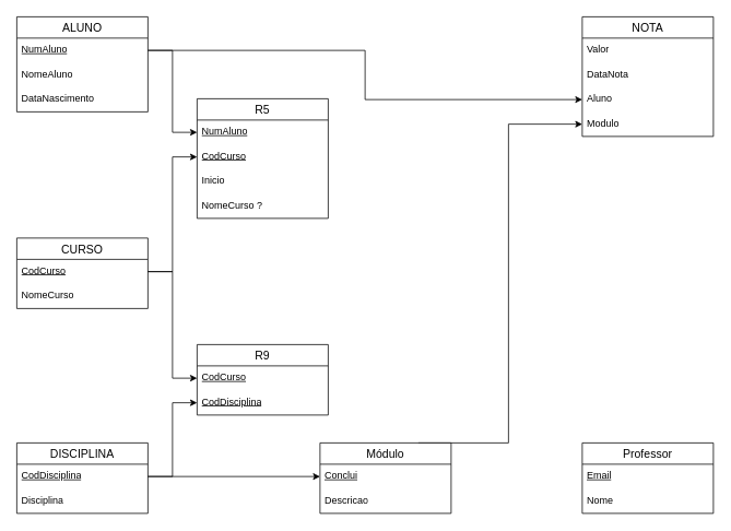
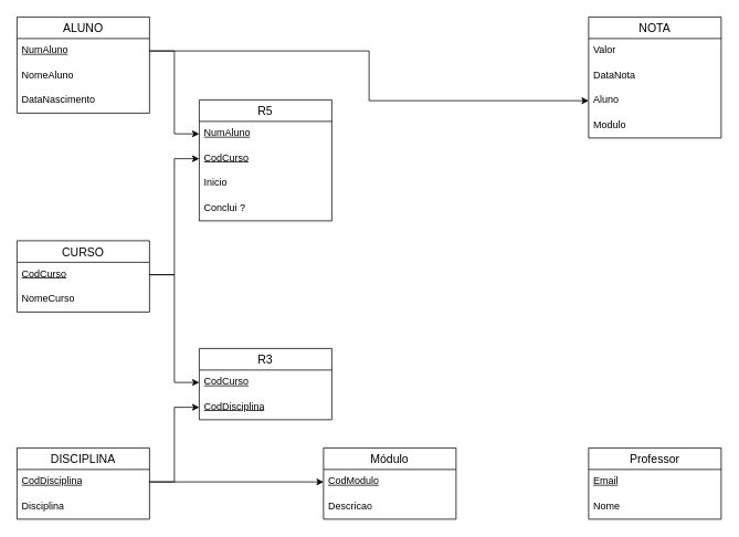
  <mxCell id="0" />
  <mxCell id="1" parent="0" />
  <mxCell id="2" value="ALUNO" style="swimlane;fontStyle=0;childLayout=stackLayout;horizontal=1;startSize=26;horizontalStack=0;resizeParent=1;resizeParentMax=0;resizeLast=0;collapsible=1;marginBottom=0;align=center;fontSize=14;" parent="1" vertex="1"><mxGeometry x="20" y="20" width="160" height="116" as="geometry" /></mxCell>
  <mxCell id="3" value="NumAluno" style="text;strokeColor=none;fillColor=none;spacingLeft=4;spacingRight=4;overflow=hidden;rotatable=0;points=[[0,0.5],[1,0.5]];portConstraint=eastwest;fontSize=12;whiteSpace=wrap;html=1;fontStyle=4" parent="2" vertex="1"><mxGeometry y="26" width="160" height="30" as="geometry" /></mxCell>
  <mxCell id="4" value="NomeAluno" style="text;strokeColor=none;fillColor=none;spacingLeft=4;spacingRight=4;overflow=hidden;rotatable=0;points=[[0,0.5],[1,0.5]];portConstraint=eastwest;fontSize=12;whiteSpace=wrap;html=1;" parent="2" vertex="1"><mxGeometry y="56" width="160" height="30" as="geometry" /></mxCell>
  <mxCell id="5" value="DataNascimento" style="text;strokeColor=none;fillColor=none;spacingLeft=4;spacingRight=4;overflow=hidden;rotatable=0;points=[[0,0.5],[1,0.5]];portConstraint=eastwest;fontSize=12;whiteSpace=wrap;html=1;" parent="2" vertex="1"><mxGeometry y="86" width="160" height="30" as="geometry" /></mxCell>
  <mxCell id="6" value="NOTA" style="swimlane;fontStyle=0;childLayout=stackLayout;horizontal=1;startSize=26;horizontalStack=0;resizeParent=1;resizeParentMax=0;resizeLast=0;collapsible=1;marginBottom=0;align=center;fontSize=14;" parent="1" vertex="1"><mxGeometry x="710" y="20" width="160" height="146" as="geometry" /></mxCell>
  <mxCell id="7" value="Valor" style="text;strokeColor=none;fillColor=none;spacingLeft=4;spacingRight=4;overflow=hidden;rotatable=0;points=[[0,0.5],[1,0.5]];portConstraint=eastwest;fontSize=12;whiteSpace=wrap;html=1;" parent="6" vertex="1"><mxGeometry y="26" width="160" height="30" as="geometry" /></mxCell>
  <mxCell id="8" value="DataNota" style="text;strokeColor=none;fillColor=none;spacingLeft=4;spacingRight=4;overflow=hidden;rotatable=0;points=[[0,0.5],[1,0.5]];portConstraint=eastwest;fontSize=12;whiteSpace=wrap;html=1;" parent="6" vertex="1"><mxGeometry y="56" width="160" height="30" as="geometry" /></mxCell>
  <mxCell id="9" value="Aluno" style="text;strokeColor=none;fillColor=none;spacingLeft=4;spacingRight=4;overflow=hidden;rotatable=0;points=[[0,0.5],[1,0.5]];portConstraint=eastwest;fontSize=12;whiteSpace=wrap;html=1;" vertex="1" parent="6"><mxGeometry y="86" width="160" height="30" as="geometry" /></mxCell>
  <mxCell id="10" value="Modulo" style="text;strokeColor=none;fillColor=none;spacingLeft=4;spacingRight=4;overflow=hidden;rotatable=0;points=[[0,0.5],[1,0.5]];portConstraint=eastwest;fontSize=12;whiteSpace=wrap;html=1;" vertex="1" parent="6"><mxGeometry y="116" width="160" height="30" as="geometry" /></mxCell>
- <mxCell id="11" style="edgeStyle=orthogonalEdgeStyle;rounded=0;orthogonalLoop=1;jettySize=auto;html=1;exitX=0.75;exitY=0;exitDx=0;exitDy=0;entryX=0;entryY=0.5;entryDx=0;entryDy=0;" edge="1" parent="1" source="12" target="10"><mxGeometry relative="1" as="geometry"><Array as="points"><mxPoint x="620" y="540" /><mxPoint x="620" y="151" /></Array></mxGeometry></mxCell>
  <mxCell id="12" value="Módulo" style="swimlane;fontStyle=0;childLayout=stackLayout;horizontal=1;startSize=26;horizontalStack=0;resizeParent=1;resizeParentMax=0;resizeLast=0;collapsible=1;marginBottom=0;align=center;fontSize=14;" parent="1" vertex="1"><mxGeometry x="390" y="540" width="160" height="86" as="geometry" /></mxCell>
- <mxCell id="13" value="Conclui" style="text;strokeColor=none;fillColor=none;spacingLeft=4;spacingRight=4;overflow=hidden;rotatable=0;points=[[0,0.5],[1,0.5]];portConstraint=eastwest;fontSize=12;whiteSpace=wrap;html=1;fontStyle=4" parent="12" vertex="1"><mxGeometry y="26" width="160" height="30" as="geometry" /></mxCell>
+ <mxCell id="13" value="CodModulo" style="text;strokeColor=none;fillColor=none;spacingLeft=4;spacingRight=4;overflow=hidden;rotatable=0;points=[[0,0.5],[1,0.5]];portConstraint=eastwest;fontSize=12;whiteSpace=wrap;html=1;fontStyle=4" parent="12" vertex="1"><mxGeometry y="26" width="160" height="30" as="geometry" /></mxCell>
  <mxCell id="14" value="Descricao" style="text;strokeColor=none;fillColor=none;spacingLeft=4;spacingRight=4;overflow=hidden;rotatable=0;points=[[0,0.5],[1,0.5]];portConstraint=eastwest;fontSize=12;whiteSpace=wrap;html=1;" parent="12" vertex="1"><mxGeometry y="56" width="160" height="30" as="geometry" /></mxCell>
  <mxCell id="15" value="Professor" style="swimlane;fontStyle=0;childLayout=stackLayout;horizontal=1;startSize=26;horizontalStack=0;resizeParent=1;resizeParentMax=0;resizeLast=0;collapsible=1;marginBottom=0;align=center;fontSize=14;" parent="1" vertex="1"><mxGeometry x="710" y="540" width="160" height="86" as="geometry" /></mxCell>
  <mxCell id="16" value="Email" style="text;strokeColor=none;fillColor=none;spacingLeft=4;spacingRight=4;overflow=hidden;rotatable=0;points=[[0,0.5],[1,0.5]];portConstraint=eastwest;fontSize=12;whiteSpace=wrap;html=1;fontStyle=4" parent="15" vertex="1"><mxGeometry y="26" width="160" height="30" as="geometry" /></mxCell>
  <mxCell id="17" value="Nome" style="text;strokeColor=none;fillColor=none;spacingLeft=4;spacingRight=4;overflow=hidden;rotatable=0;points=[[0,0.5],[1,0.5]];portConstraint=eastwest;fontSize=12;whiteSpace=wrap;html=1;" parent="15" vertex="1"><mxGeometry y="56" width="160" height="30" as="geometry" /></mxCell>
  <mxCell id="18" value="DISCIPLINA" style="swimlane;fontStyle=0;childLayout=stackLayout;horizontal=1;startSize=26;horizontalStack=0;resizeParent=1;resizeParentMax=0;resizeLast=0;collapsible=1;marginBottom=0;align=center;fontSize=14;" parent="1" vertex="1"><mxGeometry x="20" y="540" width="160" height="86" as="geometry" /></mxCell>
  <mxCell id="19" value="CodDisciplina" style="text;strokeColor=none;fillColor=none;spacingLeft=4;spacingRight=4;overflow=hidden;rotatable=0;points=[[0,0.5],[1,0.5]];portConstraint=eastwest;fontSize=12;whiteSpace=wrap;html=1;fontStyle=4" parent="18" vertex="1"><mxGeometry y="26" width="160" height="30" as="geometry" /></mxCell>
  <mxCell id="20" value="Disciplina" style="text;strokeColor=none;fillColor=none;spacingLeft=4;spacingRight=4;overflow=hidden;rotatable=0;points=[[0,0.5],[1,0.5]];portConstraint=eastwest;fontSize=12;whiteSpace=wrap;html=1;" parent="18" vertex="1"><mxGeometry y="56" width="160" height="30" as="geometry" /></mxCell>
  <mxCell id="21" value="CURSO" style="swimlane;fontStyle=0;childLayout=stackLayout;horizontal=1;startSize=26;horizontalStack=0;resizeParent=1;resizeParentMax=0;resizeLast=0;collapsible=1;marginBottom=0;align=center;fontSize=14;" parent="1" vertex="1"><mxGeometry x="20" y="290" width="160" height="86" as="geometry" /></mxCell>
  <mxCell id="22" value="CodCurso" style="text;strokeColor=none;fillColor=none;spacingLeft=4;spacingRight=4;overflow=hidden;rotatable=0;points=[[0,0.5],[1,0.5]];portConstraint=eastwest;fontSize=12;whiteSpace=wrap;html=1;fontStyle=4" parent="21" vertex="1"><mxGeometry y="26" width="160" height="30" as="geometry" /></mxCell>
  <mxCell id="23" value="NomeCurso" style="text;strokeColor=none;fillColor=none;spacingLeft=4;spacingRight=4;overflow=hidden;rotatable=0;points=[[0,0.5],[1,0.5]];portConstraint=eastwest;fontSize=12;whiteSpace=wrap;html=1;" parent="21" vertex="1"><mxGeometry y="56" width="160" height="30" as="geometry" /></mxCell>
- <mxCell id="24" value="R9" style="swimlane;fontStyle=0;childLayout=stackLayout;horizontal=1;startSize=26;horizontalStack=0;resizeParent=1;resizeParentMax=0;resizeLast=0;collapsible=1;marginBottom=0;align=center;fontSize=14;" vertex="1" parent="1"><mxGeometry x="240" y="420" width="160" height="86" as="geometry" /></mxCell>
+ <mxCell id="24" value="R3" style="swimlane;fontStyle=0;childLayout=stackLayout;horizontal=1;startSize=26;horizontalStack=0;resizeParent=1;resizeParentMax=0;resizeLast=0;collapsible=1;marginBottom=0;align=center;fontSize=14;" vertex="1" parent="1"><mxGeometry x="240" y="420" width="160" height="86" as="geometry" /></mxCell>
  <mxCell id="25" value="CodCurso" style="text;strokeColor=none;fillColor=none;spacingLeft=4;spacingRight=4;overflow=hidden;rotatable=0;points=[[0,0.5],[1,0.5]];portConstraint=eastwest;fontSize=12;whiteSpace=wrap;html=1;fontStyle=4" vertex="1" parent="24"><mxGeometry y="26" width="160" height="30" as="geometry" /></mxCell>
  <mxCell id="26" value="CodDisciplina" style="text;strokeColor=none;fillColor=none;spacingLeft=4;spacingRight=4;overflow=hidden;rotatable=0;points=[[0,0.5],[1,0.5]];portConstraint=eastwest;fontSize=12;whiteSpace=wrap;html=1;fontStyle=4" vertex="1" parent="24"><mxGeometry y="56" width="160" height="30" as="geometry" /></mxCell>
  <mxCell id="27" value="R5" style="swimlane;fontStyle=0;childLayout=stackLayout;horizontal=1;startSize=26;horizontalStack=0;resizeParent=1;resizeParentMax=0;resizeLast=0;collapsible=1;marginBottom=0;align=center;fontSize=14;" vertex="1" parent="1"><mxGeometry x="240" y="120" width="160" height="146" as="geometry" /></mxCell>
  <mxCell id="28" value="NumAluno" style="text;strokeColor=none;fillColor=none;spacingLeft=4;spacingRight=4;overflow=hidden;rotatable=0;points=[[0,0.5],[1,0.5]];portConstraint=eastwest;fontSize=12;whiteSpace=wrap;html=1;fontStyle=4" vertex="1" parent="27"><mxGeometry y="26" width="160" height="30" as="geometry" /></mxCell>
  <mxCell id="29" value="CodCurso" style="text;strokeColor=none;fillColor=none;spacingLeft=4;spacingRight=4;overflow=hidden;rotatable=0;points=[[0,0.5],[1,0.5]];portConstraint=eastwest;fontSize=12;whiteSpace=wrap;html=1;fontStyle=4" vertex="1" parent="27"><mxGeometry y="56" width="160" height="30" as="geometry" /></mxCell>
  <mxCell id="30" value="Inicio" style="text;strokeColor=none;fillColor=none;spacingLeft=4;spacingRight=4;overflow=hidden;rotatable=0;points=[[0,0.5],[1,0.5]];portConstraint=eastwest;fontSize=12;whiteSpace=wrap;html=1;" vertex="1" parent="27"><mxGeometry y="86" width="160" height="30" as="geometry" /></mxCell>
- <mxCell id="31" value="NomeCurso ?" style="text;strokeColor=none;fillColor=none;spacingLeft=4;spacingRight=4;overflow=hidden;rotatable=0;points=[[0,0.5],[1,0.5]];portConstraint=eastwest;fontSize=12;whiteSpace=wrap;html=1;" vertex="1" parent="27"><mxGeometry y="116" width="160" height="30" as="geometry" /></mxCell>
+ <mxCell id="31" value="Conclui ?" style="text;strokeColor=none;fillColor=none;spacingLeft=4;spacingRight=4;overflow=hidden;rotatable=0;points=[[0,0.5],[1,0.5]];portConstraint=eastwest;fontSize=12;whiteSpace=wrap;html=1;" vertex="1" parent="27"><mxGeometry y="116" width="160" height="30" as="geometry" /></mxCell>
  <mxCell id="32" style="edgeStyle=orthogonalEdgeStyle;rounded=0;orthogonalLoop=1;jettySize=auto;html=1;exitX=1;exitY=0.5;exitDx=0;exitDy=0;entryX=0;entryY=0.5;entryDx=0;entryDy=0;" edge="1" parent="1" source="3" target="28"><mxGeometry relative="1" as="geometry" /></mxCell>
  <mxCell id="33" style="edgeStyle=orthogonalEdgeStyle;rounded=0;orthogonalLoop=1;jettySize=auto;html=1;exitX=1;exitY=0.5;exitDx=0;exitDy=0;entryX=0;entryY=0.5;entryDx=0;entryDy=0;" edge="1" parent="1" source="22" target="29"><mxGeometry relative="1" as="geometry" /></mxCell>
  <mxCell id="34" style="edgeStyle=orthogonalEdgeStyle;rounded=0;orthogonalLoop=1;jettySize=auto;html=1;exitX=1;exitY=0.5;exitDx=0;exitDy=0;entryX=0;entryY=0.5;entryDx=0;entryDy=0;" edge="1" parent="1" source="19" target="26"><mxGeometry relative="1" as="geometry" /></mxCell>
  <mxCell id="35" style="edgeStyle=orthogonalEdgeStyle;rounded=0;orthogonalLoop=1;jettySize=auto;html=1;exitX=1;exitY=0.5;exitDx=0;exitDy=0;" edge="1" parent="1" source="22" target="25"><mxGeometry relative="1" as="geometry" /></mxCell>
  <mxCell id="36" style="edgeStyle=orthogonalEdgeStyle;rounded=0;orthogonalLoop=1;jettySize=auto;html=1;exitX=1;exitY=0.5;exitDx=0;exitDy=0;entryX=0;entryY=0.5;entryDx=0;entryDy=0;" edge="1" parent="1" source="19" target="13"><mxGeometry relative="1" as="geometry" /></mxCell>
  <mxCell id="37" style="edgeStyle=orthogonalEdgeStyle;rounded=0;orthogonalLoop=1;jettySize=auto;html=1;exitX=1;exitY=0.5;exitDx=0;exitDy=0;entryX=0;entryY=0.5;entryDx=0;entryDy=0;" edge="1" parent="1" source="3" target="9"><mxGeometry relative="1" as="geometry" /></mxCell>
